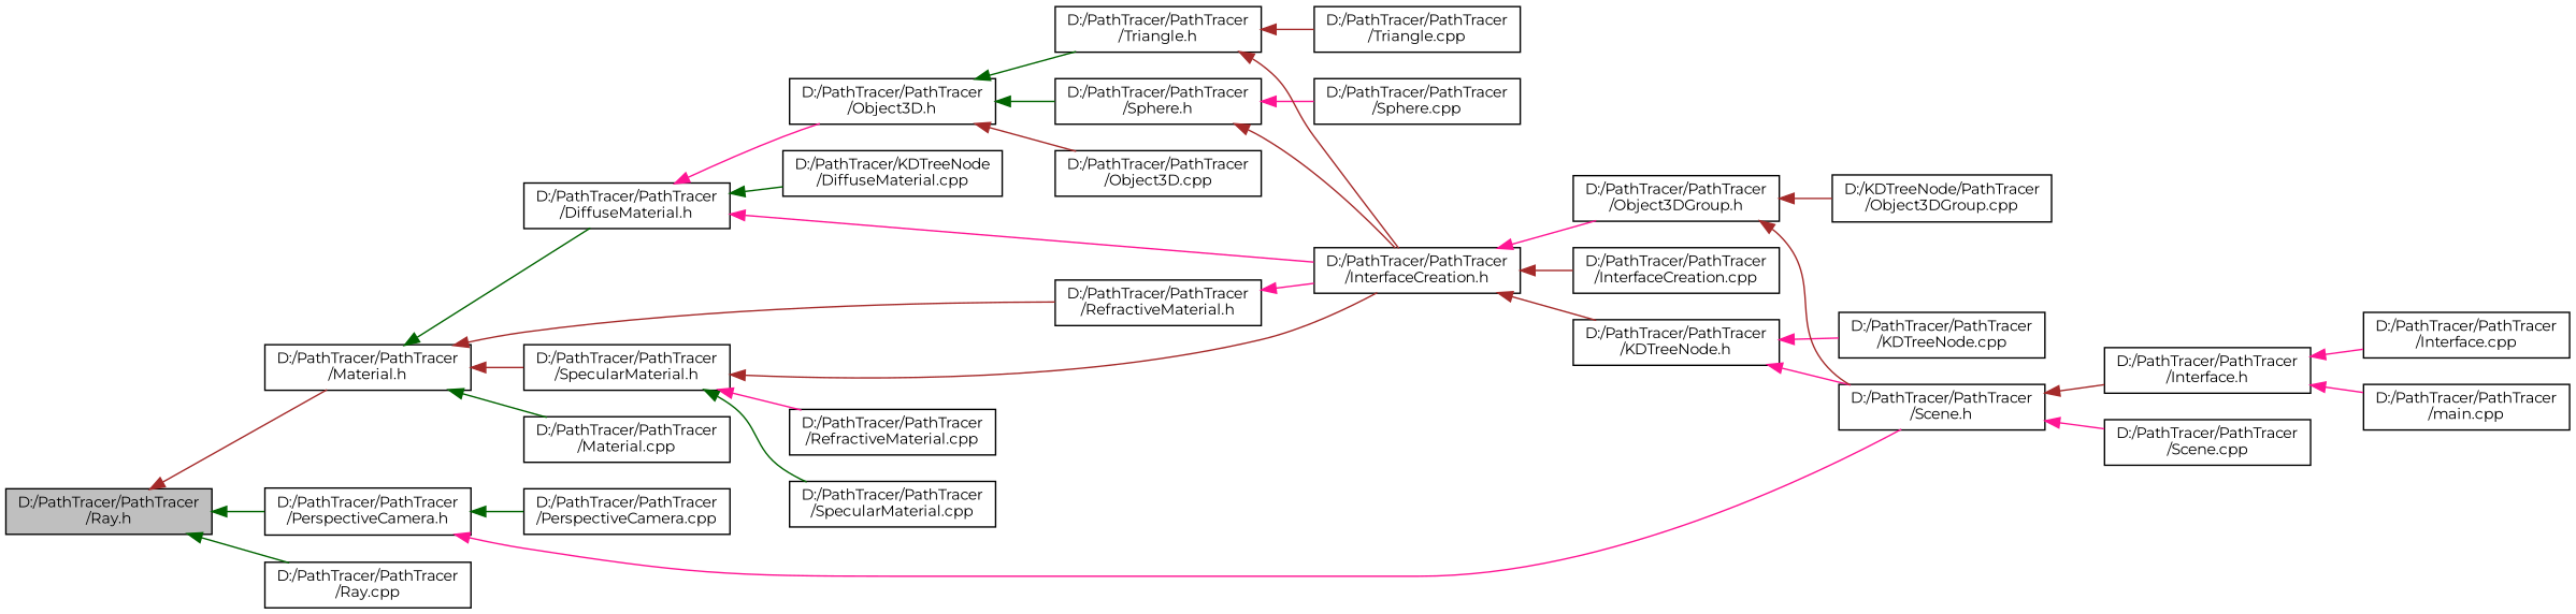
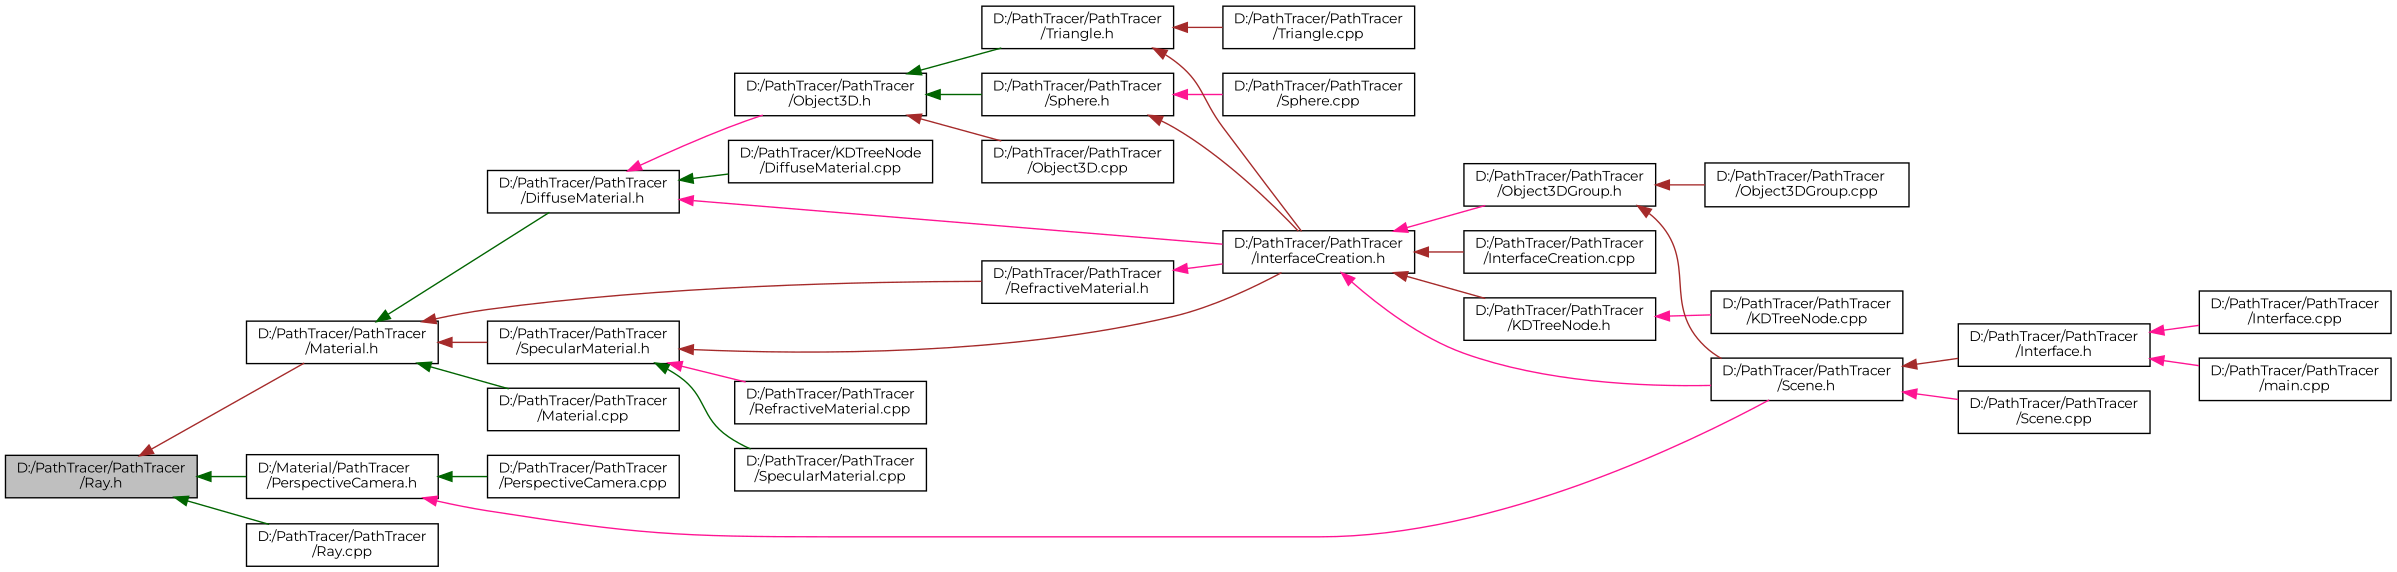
  digraph {
    fontname=Montserrat
    rankdir=LR
    node [color=black fillcolor=white fontname=Montserrat fontsize=10 shape=record style=filled]
    edge [color=brown dir=back fontname=Montserrat fontsize=10 labelfontname=Helvetica labelfontsize=10 style=solid]
    n1 [fillcolor=grey75 fontcolor=black height=0.2 label="D:/PathTracer/PathTracer\l/Ray.h" width=0.4]
    n2 [height=0.2 label="D:/PathTracer/PathTracer\l/Material.h" width=0.4]
-   n3 [height=0.2 label="D:/PathTracer/PathTracer\l/PerspectiveCamera.h" width=0.4]
+   n3 [height=0.2 label="D:/Material/PathTracer\l/PerspectiveCamera.h" width=0.4]
    n4 [height=0.2 label="D:/PathTracer/PathTracer\l/Ray.cpp" width=0.4]
    n5 [height=0.2 label="D:/PathTracer/PathTracer\l/DiffuseMaterial.h" width=0.4]
    n6 [height=0.2 label="D:/PathTracer/PathTracer\l/Material.cpp" width=0.4]
    n7 [height=0.2 label="D:/PathTracer/PathTracer\l/RefractiveMaterial.h" width=0.4]
    n8 [height=0.2 label="D:/PathTracer/PathTracer\l/SpecularMaterial.h" width=0.4]
    n9 [height=0.2 label="D:/PathTracer/PathTracer\l/Scene.h" width=0.4]
    n10 [height=0.2 label="D:/PathTracer/PathTracer\l/PerspectiveCamera.cpp" width=0.4]
    n11 [height=0.2 label="D:/PathTracer/KDTreeNode\l/DiffuseMaterial.cpp" width=0.4]
    n12 [height=0.2 label="D:/PathTracer/PathTracer\l/InterfaceCreation.h" width=0.4]
    n13 [height=0.2 label="D:/PathTracer/PathTracer\l/Object3D.h" width=0.4]
    n14 [height=0.2 label="D:/PathTracer/PathTracer\l/RefractiveMaterial.cpp" width=0.4]
    n15 [height=0.2 label="D:/PathTracer/PathTracer\l/SpecularMaterial.cpp" width=0.4]
    n16 [height=0.2 label="D:/PathTracer/PathTracer\l/InterfaceCreation.cpp" width=0.4]
    n17 [height=0.2 label="D:/PathTracer/PathTracer\l/KDTreeNode.h" width=0.4]
    n18 [height=0.2 label="D:/PathTracer/PathTracer\l/Object3DGroup.h" width=0.4]
    n19 [height=0.2 label="D:/PathTracer/PathTracer\l/Object3D.cpp" width=0.4]
    n20 [height=0.2 label="D:/PathTracer/PathTracer\l/Sphere.h" width=0.4]
    n21 [height=0.2 label="D:/PathTracer/PathTracer\l/Triangle.h" width=0.4]
    n22 [height=0.2 label="D:/PathTracer/PathTracer\l/KDTreeNode.cpp" width=0.4]
-   n23 [height=0.2 label="D:/KDTreeNode/PathTracer\l/Object3DGroup.cpp" width=0.4]
+   n23 [height=0.2 label="D:/PathTracer/PathTracer\l/Object3DGroup.cpp" width=0.4]
    n24 [height=0.2 label="D:/PathTracer/PathTracer\l/Interface.h" width=0.4]
    n25 [height=0.2 label="D:/PathTracer/PathTracer\l/Scene.cpp" width=0.4]
    n26 [height=0.2 label="D:/PathTracer/PathTracer\l/Interface.cpp" width=0.4]
    n27 [height=0.2 label="D:/PathTracer/PathTracer\l/main.cpp" width=0.4]
    n28 [height=0.2 label="D:/PathTracer/PathTracer\l/Sphere.cpp" width=0.4]
    n29 [height=0.2 label="D:/PathTracer/PathTracer\l/Triangle.cpp" width=0.4]
    n1 -> n2
    n1 -> n3 [color=darkgreen]
    n1 -> n4 [color=darkgreen]
    n2 -> n5 [color=darkgreen]
    n2 -> n6 [color=darkgreen]
    n2 -> n7
    n2 -> n8
    n3 -> n9 [color=deeppink]
    n3 -> n10 [color=darkgreen]
    n5 -> n11 [color=darkgreen]
    n5 -> n12 [color=deeppink]
    n5 -> n13 [color=deeppink]
    n7 -> n12 [color=deeppink]
    n8 -> n12
    n8 -> n14 [color=deeppink]
    n8 -> n15 [color=darkgreen]
    n9 -> n24
    n9 -> n25 [color=deeppink]
    n12 -> n16
    n12 -> n17
    n12 -> n18 [color=deeppink]
    n13 -> n19
    n13 -> n20 [color=darkgreen]
    n13 -> n21 [color=darkgreen]
-   n17 -> n9 [color=deeppink]
+   n12 -> n9 [color=deeppink]
    n17 -> n22 [color=deeppink]
    n18 -> n9
    n18 -> n23
    n20 -> n12
    n20 -> n28 [color=deeppink]
    n21 -> n12
    n21 -> n29
    n24 -> n26 [color=deeppink]
    n24 -> n27 [color=deeppink]
  }
